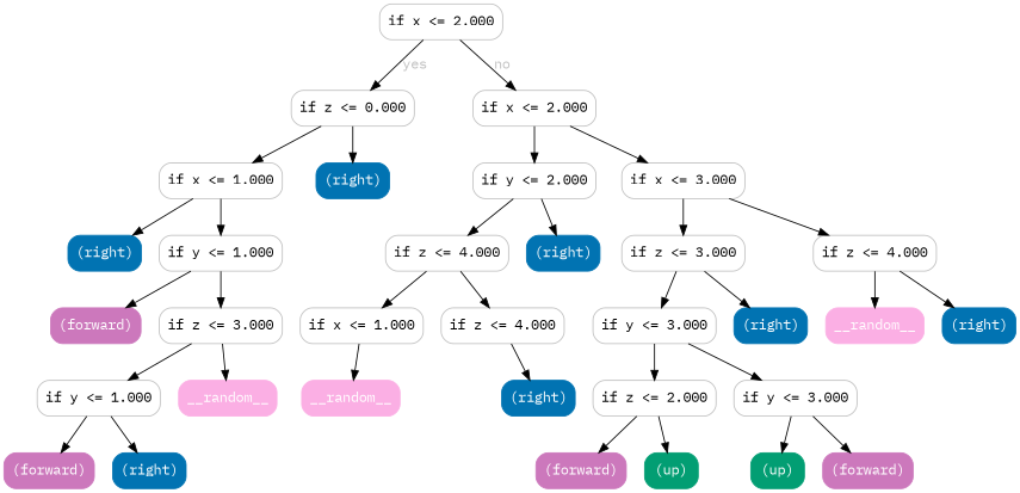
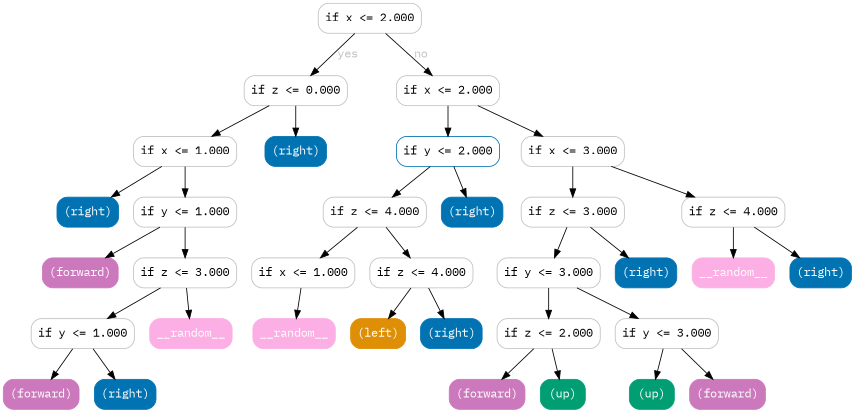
  digraph {
    fontname="IBM Plex Mono"
    node [color=gray fillcolor=white fontname="IBM Plex Mono" shape=box style="filled, rounded"]
    edge [fontcolor=gray fontname="IBM Plex Mono"]
    n1 [height=0.5 label="if x <= 2.000" width=1.5556]
    n2 [height=0.5 label="if z <= 0.000" width=1.5417]
    n3 [height=0.5 label="if x <= 2.000" width=1.5556]
    n4 [height=0.5 label="if x <= 1.000" width=1.5556]
    n5 [color="#0173b2" fillcolor="#0173b2" fontcolor=white height=0.5 label="(right)" width=0.83333]
-   n6 [height=0.5 label="if y <= 2.000" width=1.5556]
+   n6 [color="#0173b2" height=0.5 label="if y <= 2.000" width=1.5556]
    n7 [height=0.5 label="if x <= 3.000" width=1.5556]
    n8 [color="#0173b2" fillcolor="#0173b2" fontcolor=white height=0.5 label="(right)" width=0.83333]
    n9 [height=0.5 label="if y <= 1.000" width=1.5556]
    n10 [height=0.5 label="if z <= 4.000" width=1.5417]
    n11 [color="#0173b2" fillcolor="#0173b2" fontcolor=white height=0.5 label="(right)" width=0.83333]
    n12 [height=0.5 label="if z <= 3.000" width=1.5417]
    n13 [height=0.5 label="if z <= 4.000" width=1.5417]
    n14 [color="#cc78bc" fillcolor="#cc78bc" fontcolor=white height=0.5 label="(forward)" width=1.1111]
    n15 [height=0.5 label="if z <= 3.000" width=1.5417]
    n16 [height=0.5 label="if y <= 1.000" width=1.5556]
    n17 [color="#fbafe4" fillcolor="#fbafe4" fontcolor=white height=0.5 label=__random__ width=1.3611]
    n18 [color="#cc78bc" fillcolor="#cc78bc" fontcolor=white height=0.5 label="(forward)" width=1.1111]
    n19 [color="#0173b2" fillcolor="#0173b2" fontcolor=white height=0.5 label="(right)" width=0.83333]
    n20 [height=0.5 label="if x <= 1.000" width=1.5556]
    n21 [height=0.5 label="if z <= 4.000" width=1.5417]
    n22 [height=0.5 label="if y <= 3.000" width=1.5556]
    n23 [color="#0173b2" fillcolor="#0173b2" fontcolor=white height=0.5 label="(right)" width=0.83333]
    n24 [color="#fbafe4" fillcolor="#fbafe4" fontcolor=white height=0.5 label=__random__ width=1.3611]
    n25 [color="#0173b2" fillcolor="#0173b2" fontcolor=white height=0.5 label="(right)" width=0.83333]
    n26 [color="#fbafe4" fillcolor="#fbafe4" fontcolor=white height=0.5 label=__random__ width=1.3611]
+   n27 [color="#de8f05" fillcolor="#de8f05" fontcolor=white height=0.5 label="(left)" width=0.75]
    n28 [color="#0173b2" fillcolor="#0173b2" fontcolor=white height=0.5 label="(right)" width=0.83333]
    n29 [height=0.5 label="if z <= 2.000" width=1.5417]
    n30 [height=0.5 label="if y <= 3.000" width=1.5556]
    n31 [color="#cc78bc" fillcolor="#cc78bc" fontcolor=white height=0.5 label="(forward)" width=1.1111]
    n32 [color="#029e73" fillcolor="#029e73" fontcolor=white height=0.5 label="(up)" width=0.75]
    n33 [color="#029e73" fillcolor="#029e73" fontcolor=white height=0.5 label="(up)" width=0.75]
    n34 [color="#cc78bc" fillcolor="#cc78bc" fontcolor=white height=0.5 label="(forward)" width=1.1111]
    n1 -> n2 [label=yes]
    n1 -> n3 [label=no]
    n2 -> n4
    n2 -> n5
    n3 -> n6
    n3 -> n7
    n4 -> n8
    n4 -> n9
    n6 -> n10
    n6 -> n11
    n7 -> n12
    n7 -> n13
    n9 -> n14
    n9 -> n15
    n10 -> n20
    n10 -> n21
    n12 -> n22
    n12 -> n23
    n13 -> n24
    n13 -> n25
    n15 -> n16
    n15 -> n17
    n16 -> n18
    n16 -> n19
    n20 -> n26
+   n21 -> n27
    n21 -> n28
    n22 -> n29
    n22 -> n30
    n29 -> n31
    n29 -> n32
    n30 -> n33
    n30 -> n34
  }
